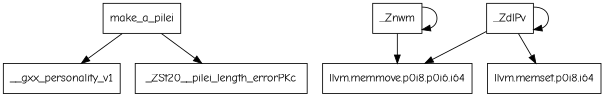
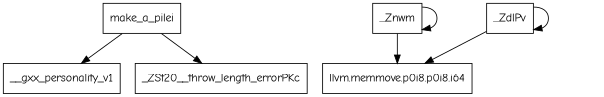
  digraph {
    fontname="Comic Neue"
    node [fontname="Comic Neue" shape=rectangle]
    edge [fontname="Comic Neue"]
    n1 [label=__gxx_personality_v1]
    make_a_pilei
-   _ZSt20__throw_length_errorPKc [label=_ZSt20__pilei_length_errorPKc]
+   _ZSt20__throw_length_errorPKc
    _Znwm
-   "llvm.memmove.p0i8.p0i8.i64" [label="llvm.memmove.p0i8.p0i6.i64"]
+   "llvm.memmove.p0i8.p0i8.i64"
    _ZdlPv
-   "llvm.memset.p0i8.i64"
    make_a_pilei -> n1
    make_a_pilei -> _ZSt20__throw_length_errorPKc
    _Znwm -> _Znwm
    _Znwm -> "llvm.memmove.p0i8.p0i8.i64"
    _ZdlPv -> "llvm.memmove.p0i8.p0i8.i64"
    _ZdlPv -> _ZdlPv
-   _ZdlPv -> "llvm.memset.p0i8.i64"
  }
